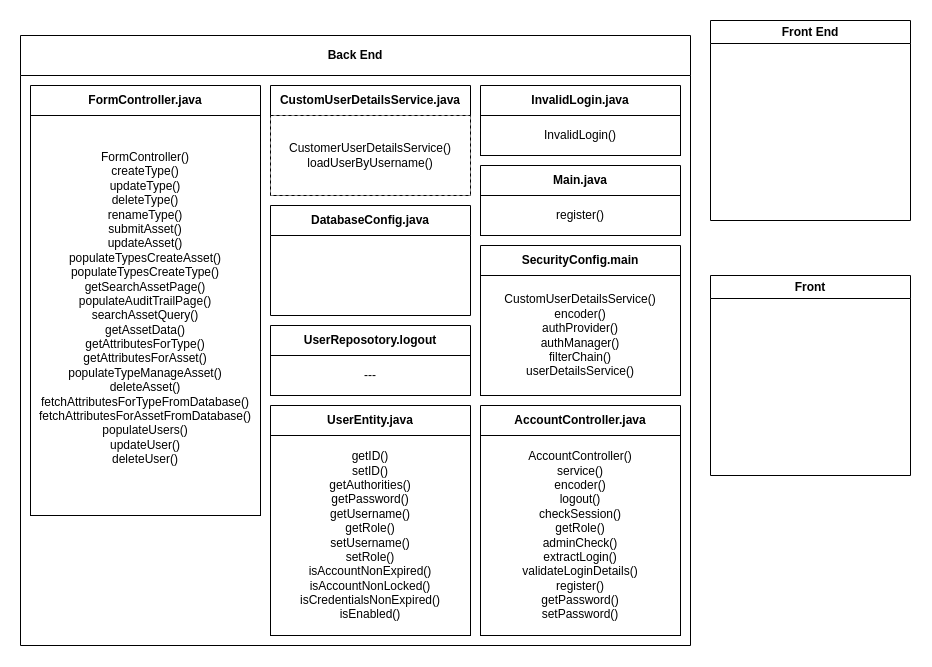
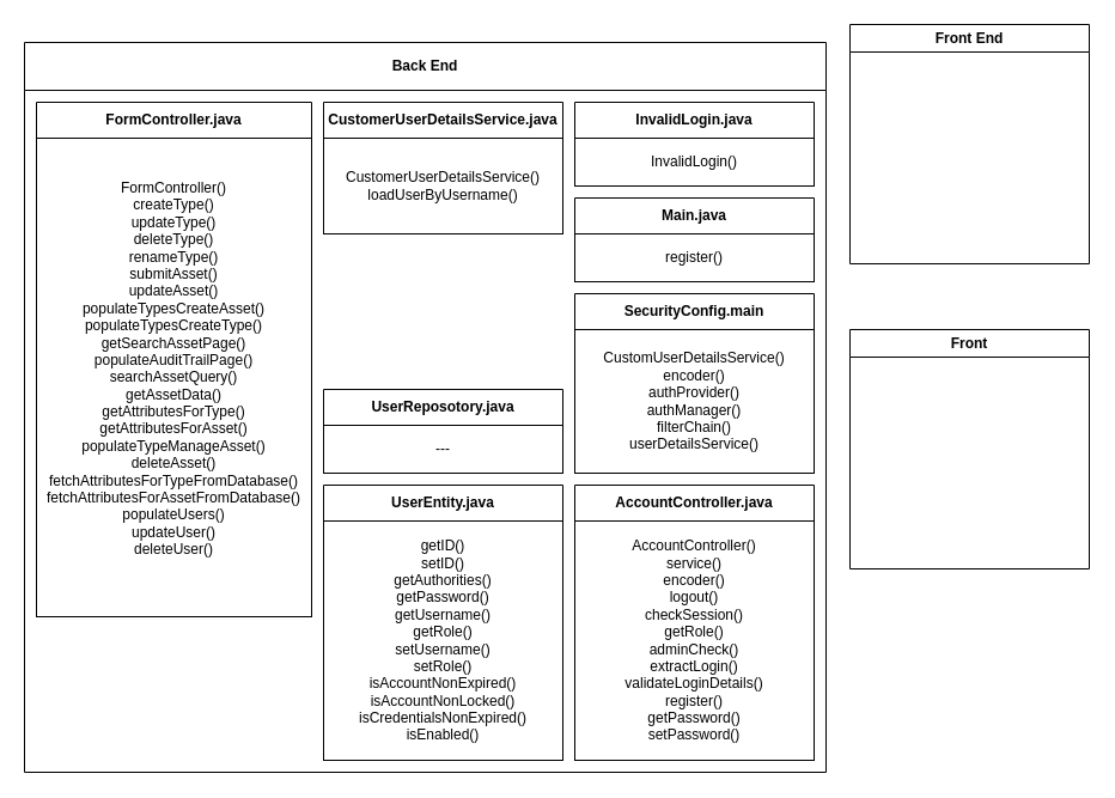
  <mxCell id="0" />
  <mxCell id="1" parent="0" />
  <mxCell id="2" value="Back End" style="swimlane;whiteSpace=wrap;html=1;startSize=40;" vertex="1" parent="1"><mxGeometry x="20" y="35" width="670" height="610" as="geometry" /></mxCell>
  <mxCell id="3" value="AccountController.java" style="swimlane;whiteSpace=wrap;html=1;startSize=30;" vertex="1" parent="2"><mxGeometry x="460" y="370" width="200" height="230" as="geometry" /></mxCell>
  <mxCell id="4" value="AccountController()&lt;br&gt;service()&lt;br&gt;encoder()&lt;br&gt;logout()&lt;br&gt;checkSession()&lt;br&gt;getRole()&lt;div&gt;adminCheck()&lt;br style=&quot;border-color: var(--border-color);&quot;&gt;&lt;/div&gt;&lt;div&gt;extractLogin()&lt;br style=&quot;border-color: var(--border-color);&quot;&gt;&lt;/div&gt;&lt;div&gt;validateLoginDetails()&lt;/div&gt;&lt;div&gt;register()&lt;br style=&quot;border-color: var(--border-color);&quot;&gt;&lt;/div&gt;&lt;div&gt;getPassword()&lt;/div&gt;&lt;div&gt;setPassword()&lt;/div&gt;" style="whiteSpace=wrap;html=1;" vertex="1" parent="3"><mxGeometry y="30" width="200" height="200" as="geometry" /></mxCell>
- <mxCell id="5" value="CustomUserDetailsService.java" style="swimlane;whiteSpace=wrap;html=1;startSize=30;" vertex="1" parent="2"><mxGeometry x="250" y="50" width="200" height="110" as="geometry" /></mxCell>
- <mxCell id="6" value="CustomerUserDetailsService()&lt;br&gt;loadUserByUsername()" style="whiteSpace=wrap;html=1;dashed=1;" vertex="1" parent="5"><mxGeometry y="30" width="200" height="80" as="geometry" /></mxCell>
- <mxCell id="7" value="DatabaseConfig.java" style="swimlane;whiteSpace=wrap;html=1;startSize=30;" vertex="1" parent="2"><mxGeometry x="250" y="170" width="200" height="110" as="geometry" /></mxCell>
+ <mxCell id="5" value="CustomerUserDetailsService.java" style="swimlane;whiteSpace=wrap;html=1;startSize=30;" vertex="1" parent="2"><mxGeometry x="250" y="50" width="200" height="110" as="geometry" /></mxCell>
+ <mxCell id="6" value="CustomerUserDetailsService()&lt;br&gt;loadUserByUsername()" style="whiteSpace=wrap;html=1;" vertex="1" parent="5"><mxGeometry y="30" width="200" height="80" as="geometry" /></mxCell>
  <mxCell id="8" value="InvalidLogin.java" style="swimlane;whiteSpace=wrap;html=1;startSize=30;" vertex="1" parent="2"><mxGeometry x="460" y="50" width="200" height="70" as="geometry" /></mxCell>
  <mxCell id="9" value="InvalidLogin()" style="whiteSpace=wrap;html=1;" vertex="1" parent="8"><mxGeometry y="30" width="200" height="40" as="geometry" /></mxCell>
  <mxCell id="10" value="Main.java" style="swimlane;whiteSpace=wrap;html=1;startSize=30;" vertex="1" parent="2"><mxGeometry x="460" y="130" width="200" height="70" as="geometry" /></mxCell>
  <mxCell id="11" value="register()" style="whiteSpace=wrap;html=1;" vertex="1" parent="10"><mxGeometry y="30" width="200" height="40" as="geometry" /></mxCell>
  <mxCell id="12" value="SecurityConfig.main" style="swimlane;whiteSpace=wrap;html=1;startSize=30;" vertex="1" parent="2"><mxGeometry x="460" y="210" width="200" height="150" as="geometry" /></mxCell>
  <mxCell id="13" value="CustomUserDetailsService()&lt;div&gt;encoder()&lt;/div&gt;&lt;div&gt;authProvider()&lt;/div&gt;&lt;div&gt;authManager()&lt;/div&gt;&lt;div&gt;filterChain()&lt;/div&gt;&lt;div&gt;userDetailsService()&lt;/div&gt;" style="whiteSpace=wrap;html=1;" vertex="1" parent="12"><mxGeometry y="30" width="200" height="120" as="geometry" /></mxCell>
- <mxCell id="14" value="UserReposotory.logout" style="swimlane;whiteSpace=wrap;html=1;startSize=30;" vertex="1" parent="2"><mxGeometry x="250" y="290" width="200" height="70" as="geometry" /></mxCell>
+ <mxCell id="14" value="UserReposotory.java" style="swimlane;whiteSpace=wrap;html=1;startSize=30;" vertex="1" parent="2"><mxGeometry x="250" y="290" width="200" height="70" as="geometry" /></mxCell>
  <mxCell id="15" value="---" style="whiteSpace=wrap;html=1;" vertex="1" parent="14"><mxGeometry y="30" width="200" height="40" as="geometry" /></mxCell>
  <mxCell id="16" value="UserEntity.java" style="swimlane;whiteSpace=wrap;html=1;startSize=30;" vertex="1" parent="2"><mxGeometry x="250" y="370" width="200" height="230" as="geometry" /></mxCell>
  <mxCell id="17" value="getID()&lt;br&gt;setID()&lt;br&gt;getAuthorities()&lt;br&gt;getPassword()&lt;br&gt;getUsername()&lt;br&gt;getRole()&lt;br&gt;setUsername()&lt;br&gt;setRole()&lt;br&gt;isAccountNonExpired()&lt;div&gt;isAccountNonLocked()&lt;br&gt;&lt;/div&gt;&lt;div&gt;isCredentialsNonExpired()&lt;br&gt;&lt;/div&gt;&lt;div&gt;isEnabled()&lt;/div&gt;" style="whiteSpace=wrap;html=1;" vertex="1" parent="16"><mxGeometry y="30" width="200" height="200" as="geometry" /></mxCell>
  <mxCell id="18" value="FormController.java" style="swimlane;whiteSpace=wrap;html=1;startSize=30;" vertex="1" parent="2"><mxGeometry x="10" y="50" width="230" height="430" as="geometry" /></mxCell>
  <mxCell id="19" value="FormController()&lt;br&gt;createType()&lt;br&gt;updateType()&lt;br&gt;deleteType()&lt;br&gt;renameType()&lt;br&gt;submitAsset()&lt;br&gt;updateAsset()&lt;br&gt;populateTypesCreateAsset()&lt;br&gt;populateTypesCreateType()&lt;br&gt;getSearchAssetPage()&lt;br&gt;populateAuditTrailPage()&lt;br&gt;searchAssetQuery()&lt;br&gt;getAssetData()&lt;br&gt;getAttributesForType()&lt;br&gt;getAttributesForAsset()&lt;br&gt;populateTypeManageAsset()&lt;br&gt;deleteAsset()&lt;br&gt;fetchAttributesForTypeFromDatabase()&lt;br&gt;fetchAttributesForAssetFromDatabase()&lt;br&gt;populateUsers()&lt;br&gt;updateUser()&lt;br&gt;deleteUser()&lt;div&gt;&lt;br/&gt;&lt;/div&gt;" style="whiteSpace=wrap;html=1;" vertex="1" parent="18"><mxGeometry y="30" width="230" height="400" as="geometry" /></mxCell>
  <mxCell id="20" value="Front End" style="swimlane;whiteSpace=wrap;html=1;" vertex="1" parent="1"><mxGeometry x="710" y="20" width="200" height="200" as="geometry" /></mxCell>
  <mxCell id="21" value="Front" style="swimlane;whiteSpace=wrap;html=1;" vertex="1" parent="1"><mxGeometry x="710" y="275" width="200" height="200" as="geometry" /></mxCell>
